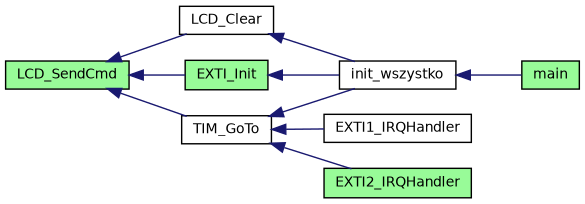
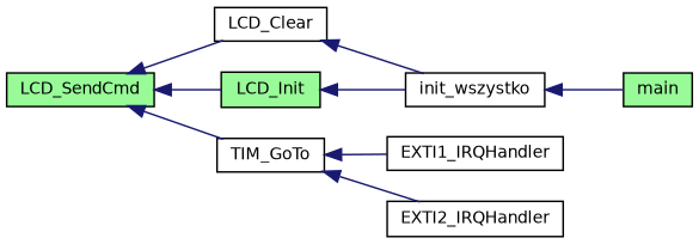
  digraph {
    rankdir=LR
    node [color=black fillcolor=palegreen fontname=Helvetica fontsize=10 shape=record style=filled]
    edge [color=midnightblue dir=back fontname=Helvetica fontsize=10 labelfontname=Helvetica labelfontsize=10 style=solid]
    n1 [fontcolor=black height=0.2 label=LCD_SendCmd width=0.4]
    n2 [fillcolor=white height=0.2 label=LCD_Clear width=0.4]
    n3 [fillcolor=white height=0.2 label=TIM_GoTo width=0.4]
-   n4 [height=0.2 label=EXTI_Init width=0.4]
+   n4 [height=0.2 label=LCD_Init width=0.4]
    n5 [fillcolor=white height=0.2 label=init_wszystko width=0.4]
    n6 [fillcolor=white height=0.2 label=EXTI1_IRQHandler width=0.4]
-   n7 [height=0.2 label=EXTI2_IRQHandler width=0.4]
+   n7 [fillcolor=white height=0.2 label=EXTI2_IRQHandler width=0.4]
    n8 [height=0.2 label=main width=0.4]
    n1 -> n2
    n1 -> n3
    n1 -> n4
    n2 -> n5
-   n3 -> n5
    n3 -> n6
    n3 -> n7
    n4 -> n5
    n5 -> n8
  }
